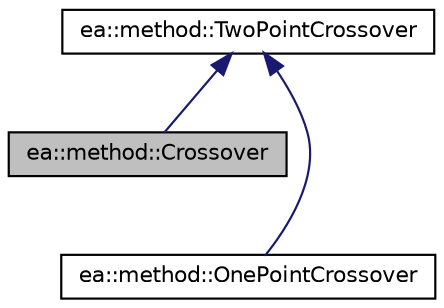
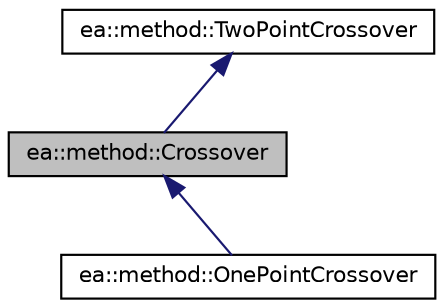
  digraph {
    node [color=black fillcolor=white fontname=Helvetica fontsize=10 shape=record style=filled]
    edge [color=midnightblue dir=back fontname=Helvetica fontsize=10 labelfontname=Helvetica labelfontsize=10 style=solid]
    n1 [fillcolor=grey75 fontcolor=black height=0.2 label="ea::method::Crossover" width=0.4]
    n2 [height=0.2 label="ea::method::OnePointCrossover" width=0.4]
    n3 [height=0.2 label="ea::method::TwoPointCrossover" width=0.4]
-   n3 -> n2
+   n1 -> n2
    n3 -> n1
  }
